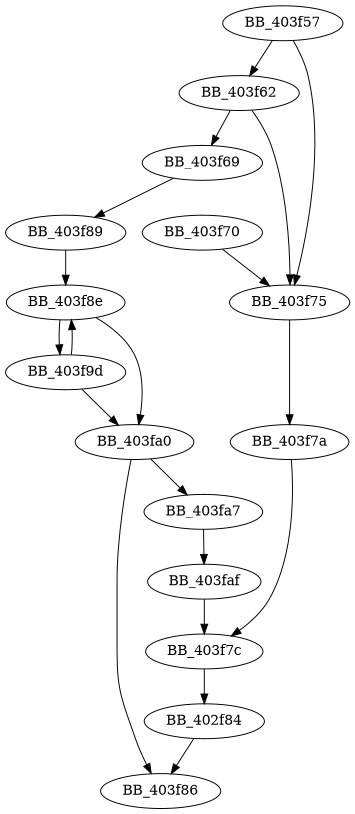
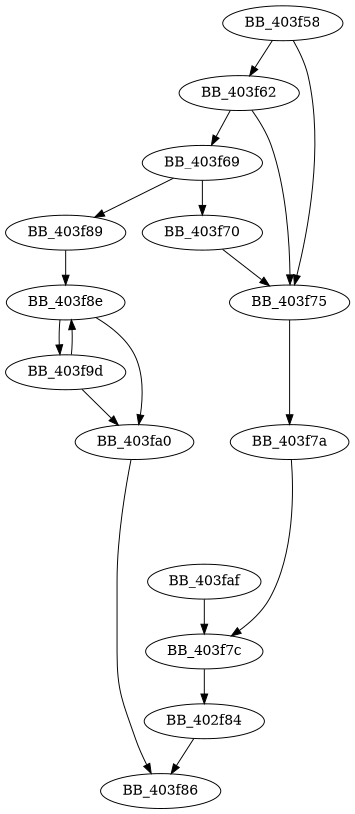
  digraph {
-   BB_403f57
+   BB_403f57 [label=BB_403f58]
    BB_403f62
    BB_403f75
    BB_403f69
    BB_403f7a
    BB_403f70
    BB_403f89
    BB_403f7c
    BB_403f8e
    BB_403f9d
    BB_403fa0
    n12 [label=BB_402f84]
    BB_403f86
-   BB_403fa7
    BB_403faf
    BB_403f57 -> BB_403f62
    BB_403f57 -> BB_403f75
    BB_403f62 -> BB_403f75
    BB_403f62 -> BB_403f69
    BB_403f75 -> BB_403f7a
+   BB_403f69 -> BB_403f70
    BB_403f69 -> BB_403f89
    BB_403f7a -> BB_403f7c
    BB_403f70 -> BB_403f75
    BB_403f89 -> BB_403f8e
    BB_403f7c -> n12
    BB_403f8e -> BB_403f9d
    BB_403f8e -> BB_403fa0
    BB_403f9d -> BB_403f8e
    BB_403f9d -> BB_403fa0
    BB_403fa0 -> BB_403f86
-   BB_403fa0 -> BB_403fa7
    n12 -> BB_403f86
-   BB_403fa7 -> BB_403faf
    BB_403faf -> BB_403f7c
  }
